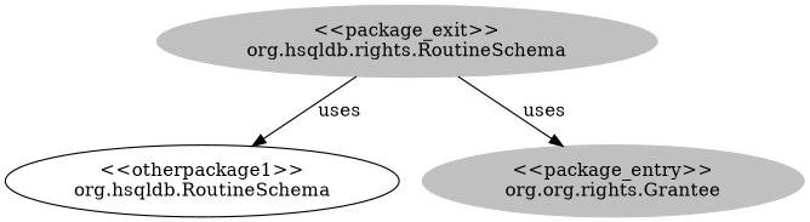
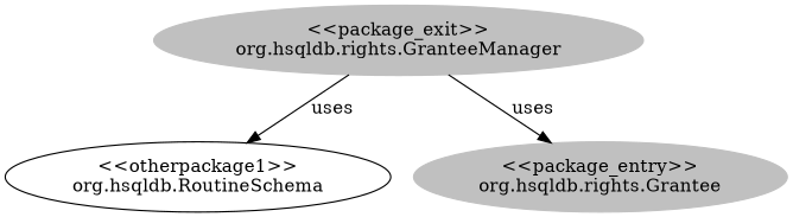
  digraph {
    node [color=grey style=filled]
-   n1 [label="<<package_exit>>\norg.hsqldb.rights.RoutineSchema"]
+   n1 [label="<<package_exit>>\norg.hsqldb.rights.GranteeManager"]
    n2 [label="<<otherpackage1>>\norg.hsqldb.RoutineSchema" color="" style=""]
-   n3 [label="<<package_entry>>\norg.org.rights.Grantee"]
+   n3 [label="<<package_entry>>\norg.hsqldb.rights.Grantee"]
    n1 -> n2 [label=uses]
    n1 -> n3 [label=uses]
  }
